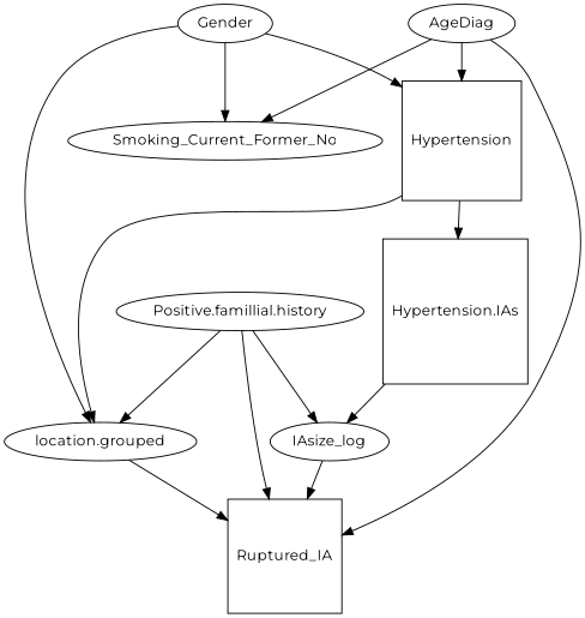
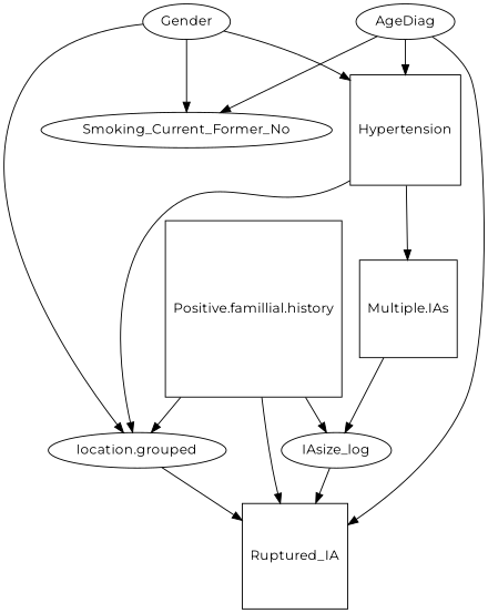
  digraph {
    fontname=Montserrat
    node [fontname=Montserrat shape=square]
    edge [fontname=Montserrat]
    Gender [shape=ellipse]
    Hypertension
    Smoking_Current_Former_No [shape=""]
    "location.grouped" [shape=""]
-   "Multiple.IAs" [label="Hypertension.IAs"]
+   "Multiple.IAs"
    Ruptured_IA
-   "Positive.famillial.history" [shape=ellipse]
+   "Positive.famillial.history"
    IAsize_log [shape=oval]
    AgeDiag [shape=oval]
    Gender -> Hypertension
    Gender -> Smoking_Current_Former_No
    Gender -> "location.grouped"
    Hypertension -> "location.grouped"
    Hypertension -> "Multiple.IAs"
    "location.grouped" -> Ruptured_IA
    "Multiple.IAs" -> IAsize_log
    "Positive.famillial.history" -> "location.grouped"
    "Positive.famillial.history" -> Ruptured_IA
    "Positive.famillial.history" -> IAsize_log
    IAsize_log -> Ruptured_IA
    AgeDiag -> Hypertension
    AgeDiag -> Smoking_Current_Former_No
    AgeDiag -> Ruptured_IA
  }
